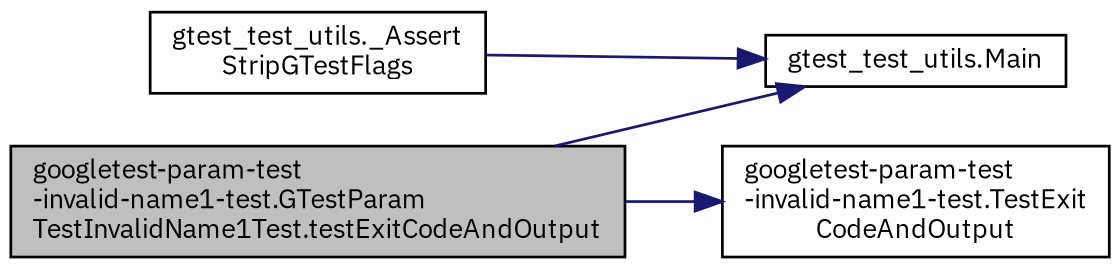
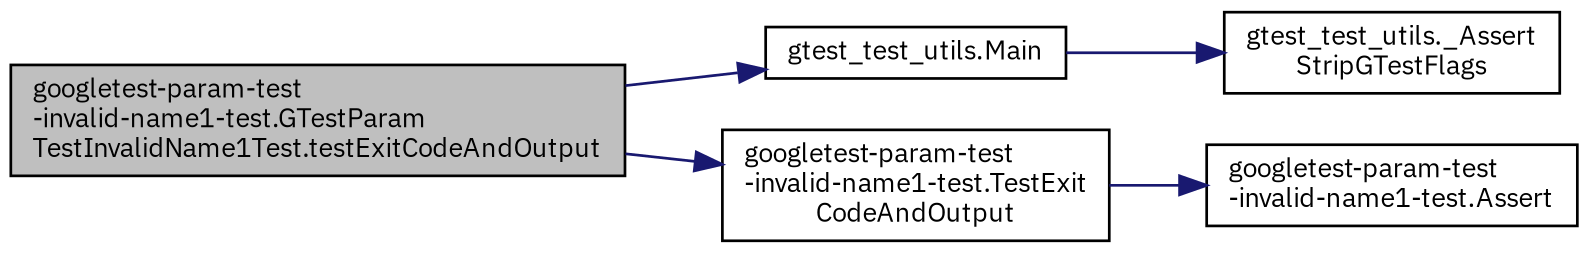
  digraph {
    fontname="IBM Plex Sans"
    rankdir=LR
    node [color=black fontname="IBM Plex Sans" fontsize=10 shape=record]
    edge [color=midnightblue fontname="IBM Plex Sans" fontsize=10 labelfontname=Helvetica labelfontsize=10 style=solid]
    n1 [fillcolor=grey75 fontcolor=black height=0.2 label="googletest-param-test\l-invalid-name1-test.GTestParam\lTestInvalidName1Test.testExitCodeAndOutput" style=filled width=0.4]
    n2 [height=0.2 label="gtest_test_utils.Main" width=0.4]
    n3 [height=0.2 label="googletest-param-test\l-invalid-name1-test.TestExit\lCodeAndOutput" width=0.4]
    n4 [height=0.2 label="gtest_test_utils._Assert\lStripGTestFlags" width=0.4]
+   n5 [height=0.2 label="googletest-param-test\l-invalid-name1-test.Assert" width=0.4]
    n1 -> n2
    n1 -> n3
-   n4 -> n2
+   n2 -> n4
+   n3 -> n5
  }
